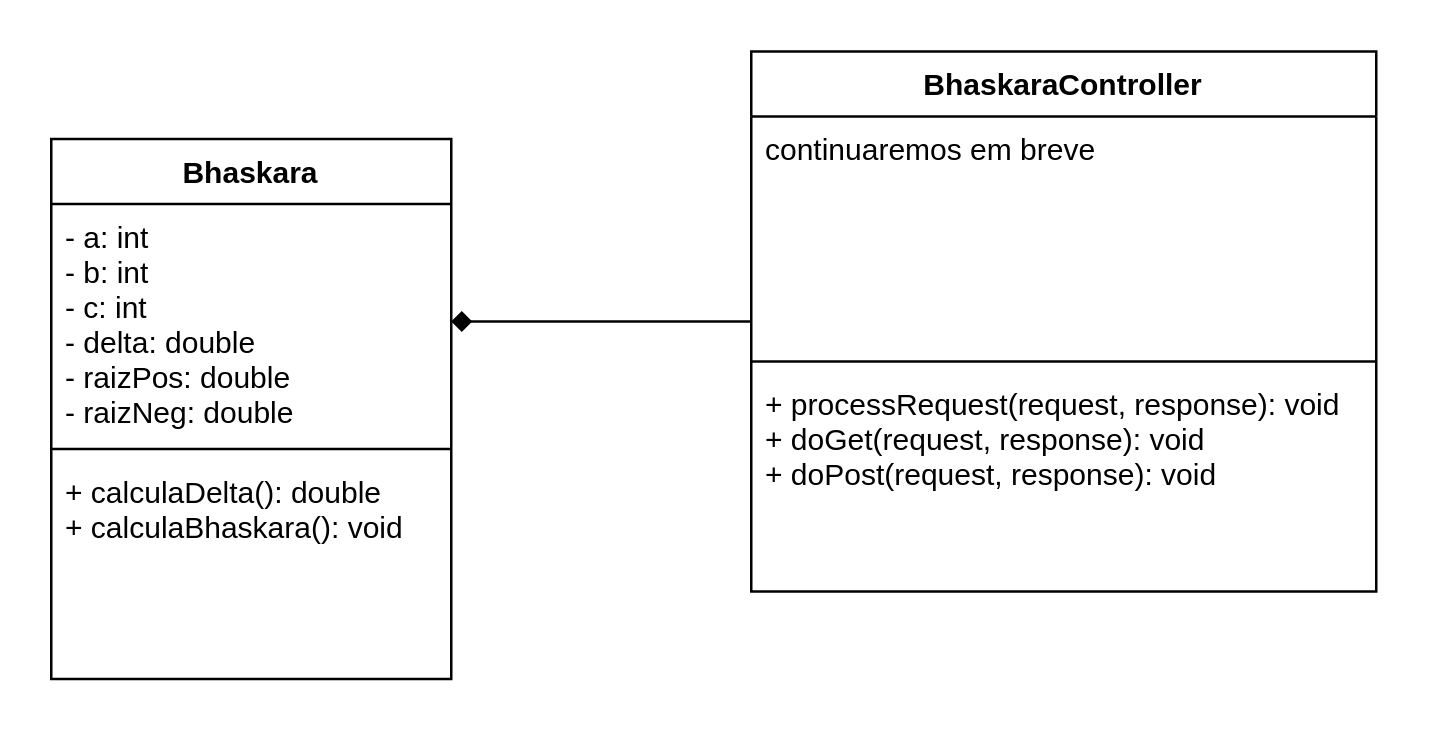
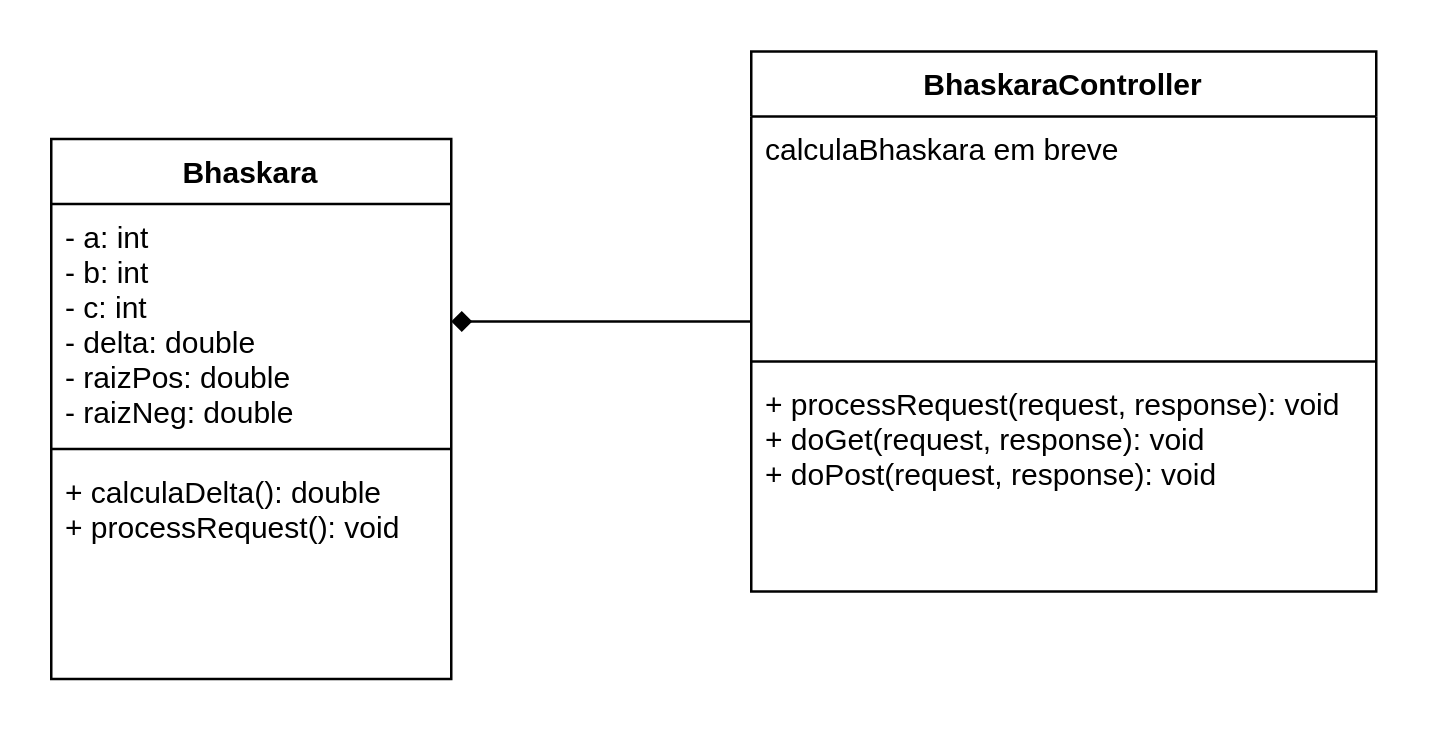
  <mxCell id="0" />
  <mxCell id="1" parent="0" />
  <mxCell id="2" value="Bhaskara" style="swimlane;fontStyle=1;align=center;verticalAlign=top;childLayout=stackLayout;horizontal=1;startSize=26;horizontalStack=0;resizeParent=1;resizeParentMax=0;resizeLast=0;collapsible=1;marginBottom=0;swimlaneFillColor=none;gradientColor=none;" vertex="1" parent="1"><mxGeometry x="20" y="55" width="160" height="216" as="geometry"><mxRectangle x="280" y="170" width="100" height="26" as="alternateBounds" /></mxGeometry></mxCell>
  <mxCell id="3" value="- a: int&#10;- b: int&#10;- c: int&#10;- delta: double&#10;- raizPos: double&#10;- raizNeg: double" style="text;strokeColor=none;fillColor=none;align=left;verticalAlign=top;spacingLeft=4;spacingRight=4;overflow=hidden;rotatable=0;points=[[0,0.5],[1,0.5]];portConstraint=eastwest;" vertex="1" parent="2"><mxGeometry y="26" width="160" height="94" as="geometry" /></mxCell>
  <mxCell id="4" value="" style="line;strokeWidth=1;fillColor=none;align=left;verticalAlign=middle;spacingTop=-1;spacingLeft=3;spacingRight=3;rotatable=0;labelPosition=right;points=[];portConstraint=eastwest;" vertex="1" parent="2"><mxGeometry y="120" width="160" height="8" as="geometry" /></mxCell>
- <mxCell id="5" value="+ calculaDelta(): double&#10;+ calculaBhaskara(): void" style="text;strokeColor=none;fillColor=none;align=left;verticalAlign=top;spacingLeft=4;spacingRight=4;overflow=hidden;rotatable=0;points=[[0,0.5],[1,0.5]];portConstraint=eastwest;" vertex="1" parent="2"><mxGeometry y="128" width="160" height="88" as="geometry" /></mxCell>
+ <mxCell id="5" value="+ calculaDelta(): double&#10;+ processRequest(): void" style="text;strokeColor=none;fillColor=none;align=left;verticalAlign=top;spacingLeft=4;spacingRight=4;overflow=hidden;rotatable=0;points=[[0,0.5],[1,0.5]];portConstraint=eastwest;" vertex="1" parent="2"><mxGeometry y="128" width="160" height="88" as="geometry" /></mxCell>
  <mxCell id="6" style="edgeStyle=orthogonalEdgeStyle;rounded=0;orthogonalLoop=1;jettySize=auto;html=1;entryX=1;entryY=0.5;entryDx=0;entryDy=0;endArrow=diamond;endFill=1;startArrow=none;startFill=0;" edge="1" parent="1" source="7" target="3"><mxGeometry relative="1" as="geometry" /></mxCell>
  <mxCell id="7" value="BhaskaraController" style="swimlane;fontStyle=1;align=center;verticalAlign=top;childLayout=stackLayout;horizontal=1;startSize=26;horizontalStack=0;resizeParent=1;resizeParentMax=0;resizeLast=0;collapsible=1;marginBottom=0;swimlaneFillColor=none;gradientColor=none;" vertex="1" parent="1"><mxGeometry x="300" y="20" width="250" height="216" as="geometry"><mxRectangle x="490" y="315" width="100" height="26" as="alternateBounds" /></mxGeometry></mxCell>
- <mxCell id="8" value="continuaremos em breve" style="text;strokeColor=none;fillColor=none;align=left;verticalAlign=top;spacingLeft=4;spacingRight=4;overflow=hidden;rotatable=0;points=[[0,0.5],[1,0.5]];portConstraint=eastwest;" vertex="1" parent="7"><mxGeometry y="26" width="250" height="94" as="geometry" /></mxCell>
+ <mxCell id="8" value="calculaBhaskara em breve" style="text;strokeColor=none;fillColor=none;align=left;verticalAlign=top;spacingLeft=4;spacingRight=4;overflow=hidden;rotatable=0;points=[[0,0.5],[1,0.5]];portConstraint=eastwest;" vertex="1" parent="7"><mxGeometry y="26" width="250" height="94" as="geometry" /></mxCell>
  <mxCell id="9" value="" style="line;strokeWidth=1;fillColor=none;align=left;verticalAlign=middle;spacingTop=-1;spacingLeft=3;spacingRight=3;rotatable=0;labelPosition=right;points=[];portConstraint=eastwest;" vertex="1" parent="7"><mxGeometry y="120" width="250" height="8" as="geometry" /></mxCell>
  <mxCell id="10" value="+ processRequest(request, response): void&#10;+ doGet(request, response): void&#10;+ doPost(request, response): void" style="text;strokeColor=none;fillColor=none;align=left;verticalAlign=top;spacingLeft=4;spacingRight=4;overflow=hidden;rotatable=0;points=[[0,0.5],[1,0.5]];portConstraint=eastwest;" vertex="1" parent="7"><mxGeometry y="128" width="250" height="88" as="geometry" /></mxCell>
